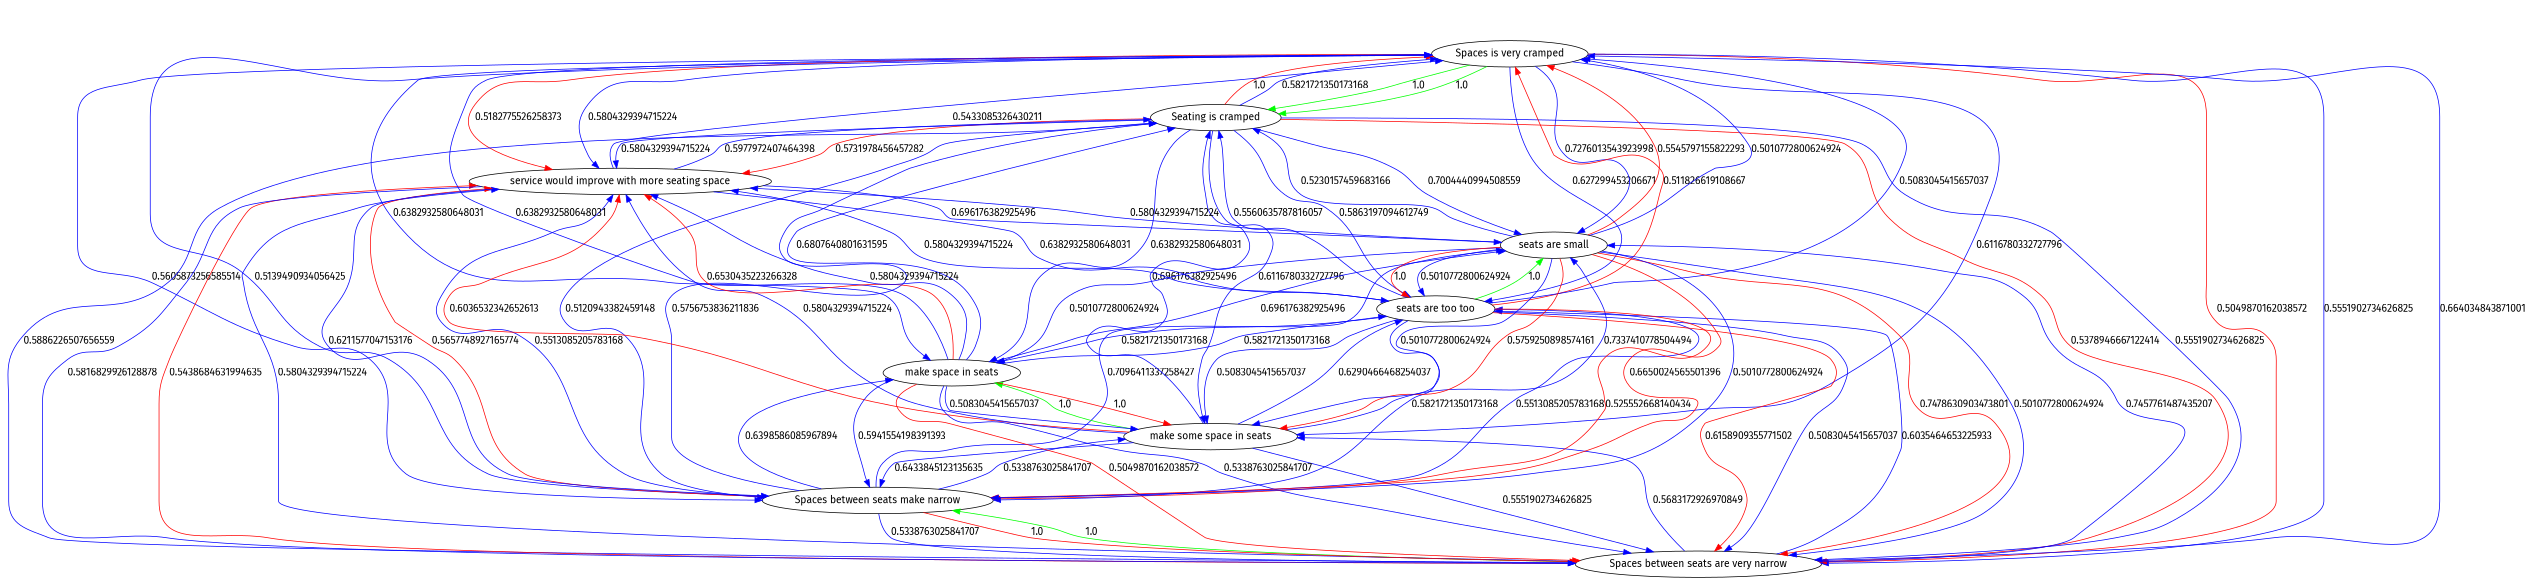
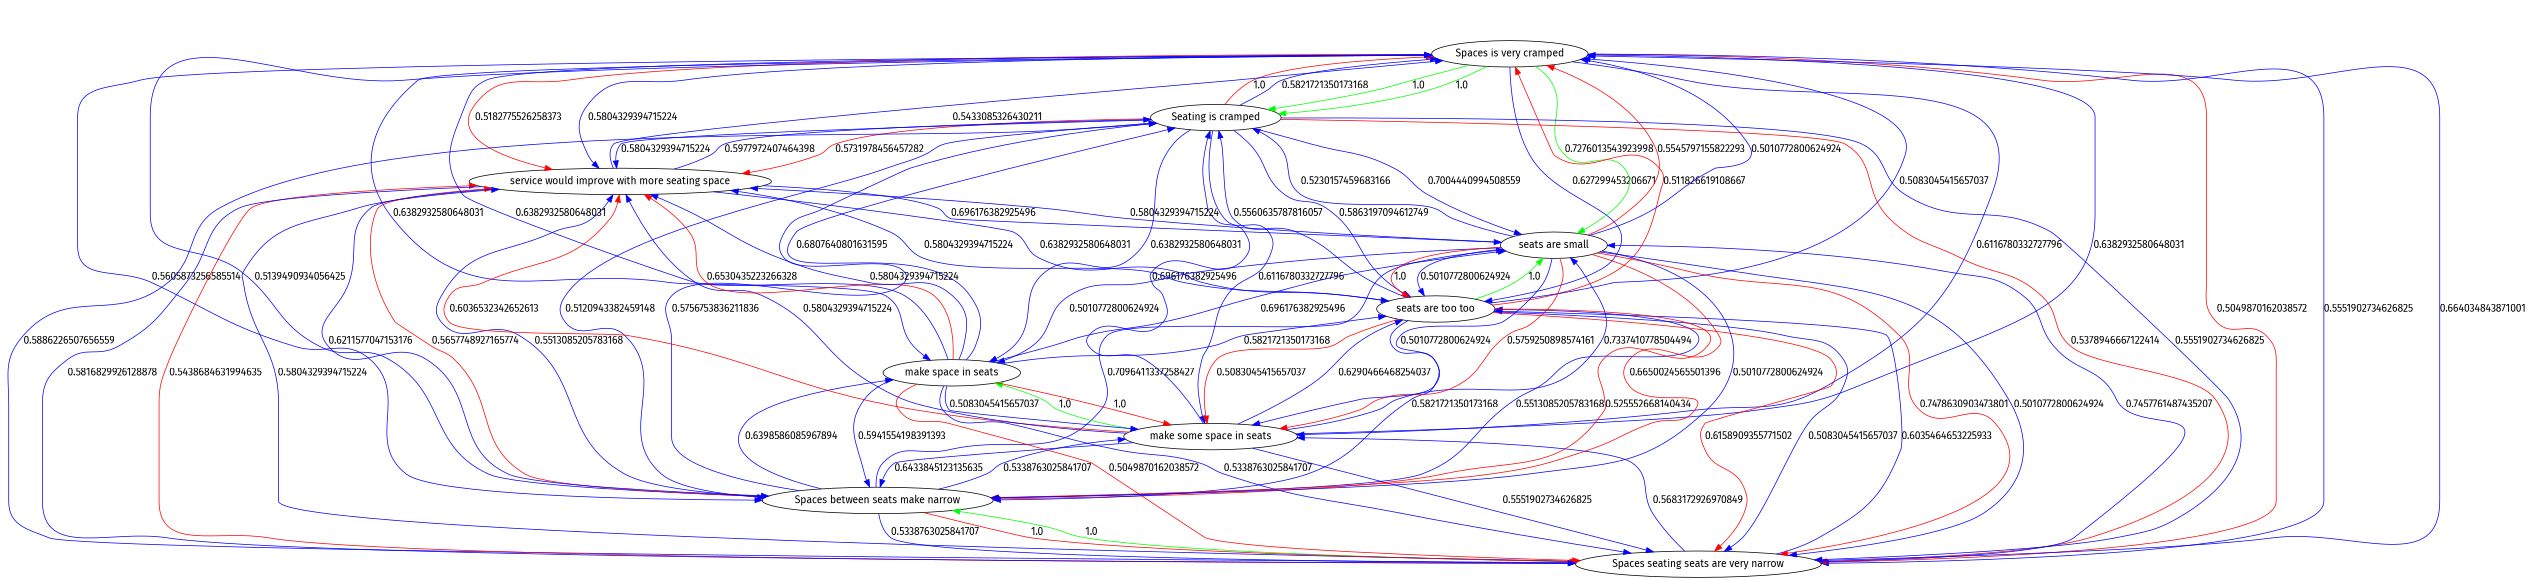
  digraph {
    fontname="Fira Sans"
    node [fontname="Fira Sans"]
    edge [color=blue fontname="Fira Sans"]
    n1 [label="Spaces is very cramped"]
    "Seating is cramped"
-   "Spaces between seats are very narrow"
+   "Spaces between seats are very narrow" [label="Spaces seating seats are very narrow"]
    n4 [label="Spaces between seats make narrow"]
    "make some space in seats"
    "make space in seats"
    n7 [label="seats are too too"]
    "seats are small"
    "service would improve with more seating space"
    n1 -> "Seating is cramped" [color=green label=1.0]
    n1 -> "Seating is cramped" [color=green label=1.0]
    n1 -> "Spaces between seats are very narrow" [color=red label=0.5049870162038572]
    n1 -> "Spaces between seats are very narrow" [label=0.5551902734626825]
    n1 -> n4 [label=0.5605873256585514]
    n1 -> "make some space in seats" [label=0.6116780332727796]
    n1 -> "make space in seats" [label=0.6382932580648031]
    n1 -> n7 [label=0.627299453206671]
-   n1 -> "seats are small" [label=0.7276013543923998]
+   n1 -> "seats are small" [color=green label=0.7276013543923998]
    n1 -> "service would improve with more seating space" [color=red label=0.5182775526258373]
    n1 -> "service would improve with more seating space" [label=0.5804329394715224]
    "Seating is cramped" -> n1 [color=red label=1.0]
    "Seating is cramped" -> n1 [label=0.5821721350173168]
    "Seating is cramped" -> "Spaces between seats are very narrow" [color=red label=0.5378946667122414]
    "Seating is cramped" -> "Spaces between seats are very narrow" [label=0.5551902734626825]
    "Seating is cramped" -> n4 [label=0.5120943382459148]
    "Seating is cramped" -> "make some space in seats" [label=0.6116780332727796]
    "Seating is cramped" -> "make space in seats" [label=0.6382932580648031]
    "Seating is cramped" -> n7 [label=0.5863197094612749]
    "Seating is cramped" -> "seats are small" [label=0.7004440994508559]
    "Seating is cramped" -> "service would improve with more seating space" [color=red label=0.5731978456457282]
    "Seating is cramped" -> "service would improve with more seating space" [label=0.5804329394715224]
    "Spaces between seats are very narrow" -> n1 [label=0.664034843871001]
    "Spaces between seats are very narrow" -> "Seating is cramped" [label=0.5886226507656559]
    "Spaces between seats are very narrow" -> n4 [color=green label=1.0]
    "Spaces between seats are very narrow" -> "make some space in seats" [label=0.5683172926970849]
    "Spaces between seats are very narrow" -> n7 [label=0.6035464653225933]
    "Spaces between seats are very narrow" -> "seats are small" [label=0.7457761487435207]
    "Spaces between seats are very narrow" -> "service would improve with more seating space" [color=red label=0.5438684631994635]
    "Spaces between seats are very narrow" -> "service would improve with more seating space" [label=0.5804329394715224]
    n4 -> n1 [label=0.5139490934056425]
    n4 -> "Seating is cramped" [label=0.5756753836211836]
    n4 -> "Spaces between seats are very narrow" [color=red label=1.0]
    n4 -> "Spaces between seats are very narrow" [label=0.5338763025841707]
    n4 -> "make some space in seats" [label=0.5338763025841707]
    n4 -> "make space in seats" [label=0.6398586085967894]
    n4 -> n7 [label=0.5513085205783168]
    n4 -> "seats are small" [label=0.7096411337258427]
    n4 -> "service would improve with more seating space" [color=red label=0.5657748927165774]
    n4 -> "service would improve with more seating space" [label=0.5513085205783168]
+   "make some space in seats" -> n1 [label=0.6382932580648031]
    "make some space in seats" -> "Seating is cramped" [label=0.696176382925496]
    "make some space in seats" -> "Spaces between seats are very narrow" [label=0.5551902734626825]
    "make some space in seats" -> n4 [label=0.6433845123135635]
    "make some space in seats" -> "make space in seats" [color=green label=1.0]
    "make some space in seats" -> n7 [label=0.6290466468254037]
    "make some space in seats" -> "seats are small" [label=0.7337410778504494]
    "make some space in seats" -> "service would improve with more seating space" [color=red label=0.6036532342652613]
    "make some space in seats" -> "service would improve with more seating space" [label=0.5804329394715224]
    "make space in seats" -> n1 [label=0.6382932580648031]
    "make space in seats" -> "Seating is cramped" [label=0.6807640801631595]
    "make space in seats" -> "Spaces between seats are very narrow" [color=red label=0.5049870162038572]
    "make space in seats" -> "Spaces between seats are very narrow" [label=0.5338763025841707]
    "make space in seats" -> n4 [label=0.5941554198391393]
    "make space in seats" -> "make some space in seats" [color=red label=1.0]
    "make space in seats" -> "make some space in seats" [label=0.5083045415657037]
    "make space in seats" -> n7 [label=0.5821721350173168]
    "make space in seats" -> "seats are small" [label=0.696176382925496]
    "make space in seats" -> "service would improve with more seating space" [color=red label=0.6530435223266328]
    "make space in seats" -> "service would improve with more seating space" [label=0.5804329394715224]
    n7 -> n1 [color=red label=0.511826619108667]
    n7 -> n1 [label=0.5083045415657037]
    n7 -> "Seating is cramped" [label=0.5560635787816057]
    n7 -> "Spaces between seats are very narrow" [color=red label=0.6158909355771502]
    n7 -> "Spaces between seats are very narrow" [label=0.5083045415657037]
    n7 -> n4 [color=red label=0.525552668140434]
    n7 -> n4 [label=0.5821721350173168]
-   n7 -> "make some space in seats" [label=0.5083045415657037]
-   n7 -> "make space in seats" [label=0.5821721350173168]
+   n7 -> "make some space in seats" [color=red label=0.5083045415657037]
    n7 -> "seats are small" [color=green label=1.0]
    n7 -> "service would improve with more seating space" [label=0.5804329394715224]
    "seats are small" -> n1 [color=red label=0.5545797155822293]
    "seats are small" -> n1 [label=0.5010772800624924]
    "seats are small" -> "Seating is cramped" [label=0.5230157459683166]
    "seats are small" -> "Spaces between seats are very narrow" [color=red label=0.7478630903473801]
    "seats are small" -> "Spaces between seats are very narrow" [label=0.5010772800624924]
    "seats are small" -> n4 [color=red label=0.6650024565501396]
    "seats are small" -> n4 [label=0.5010772800624924]
    "seats are small" -> "make some space in seats" [color=red label=0.5759250898574161]
    "seats are small" -> "make some space in seats" [label=0.5010772800624924]
    "seats are small" -> "make space in seats" [label=0.5010772800624924]
    "seats are small" -> n7 [color=red label=1.0]
    "seats are small" -> n7 [label=0.5010772800624924]
    "seats are small" -> "service would improve with more seating space" [label=0.5804329394715224]
    "service would improve with more seating space" -> n1 [label=0.5433085326430211]
    "service would improve with more seating space" -> "Seating is cramped" [label=0.5977972407464398]
    "service would improve with more seating space" -> "Spaces between seats are very narrow" [label=0.5816829926128878]
    "service would improve with more seating space" -> n4 [label=0.6211577047153176]
    "service would improve with more seating space" -> n7 [label=0.6382932580648031]
    "service would improve with more seating space" -> "seats are small" [label=0.696176382925496]
  }
